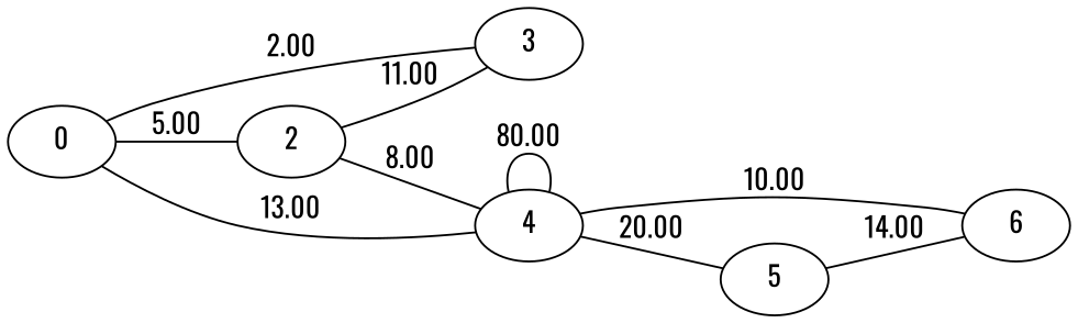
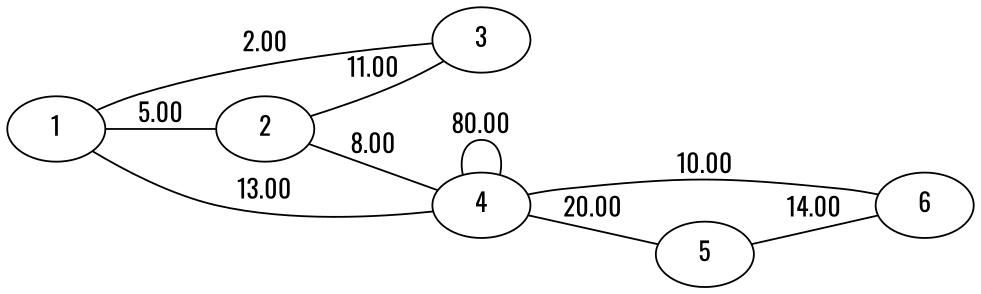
  graph {
    fontname=Oswald
    rankdir=LR
    node [fontname=Oswald]
    edge [fontname=Oswald]
-   1 [label=0]
+   1
    2
    3
    4
    6
    5
    1 -- 2 [label=5.00]
    1 -- 3 [label=2.00]
    1 -- 4 [label=13.00]
    2 -- 3 [label=11.00]
    2 -- 4 [label=8.00]
    4 -- 4 [label=80.00]
    4 -- 6 [label=10.00]
    4 -- 5 [label=20.00]
    5 -- 6 [label=14.00]
  }
